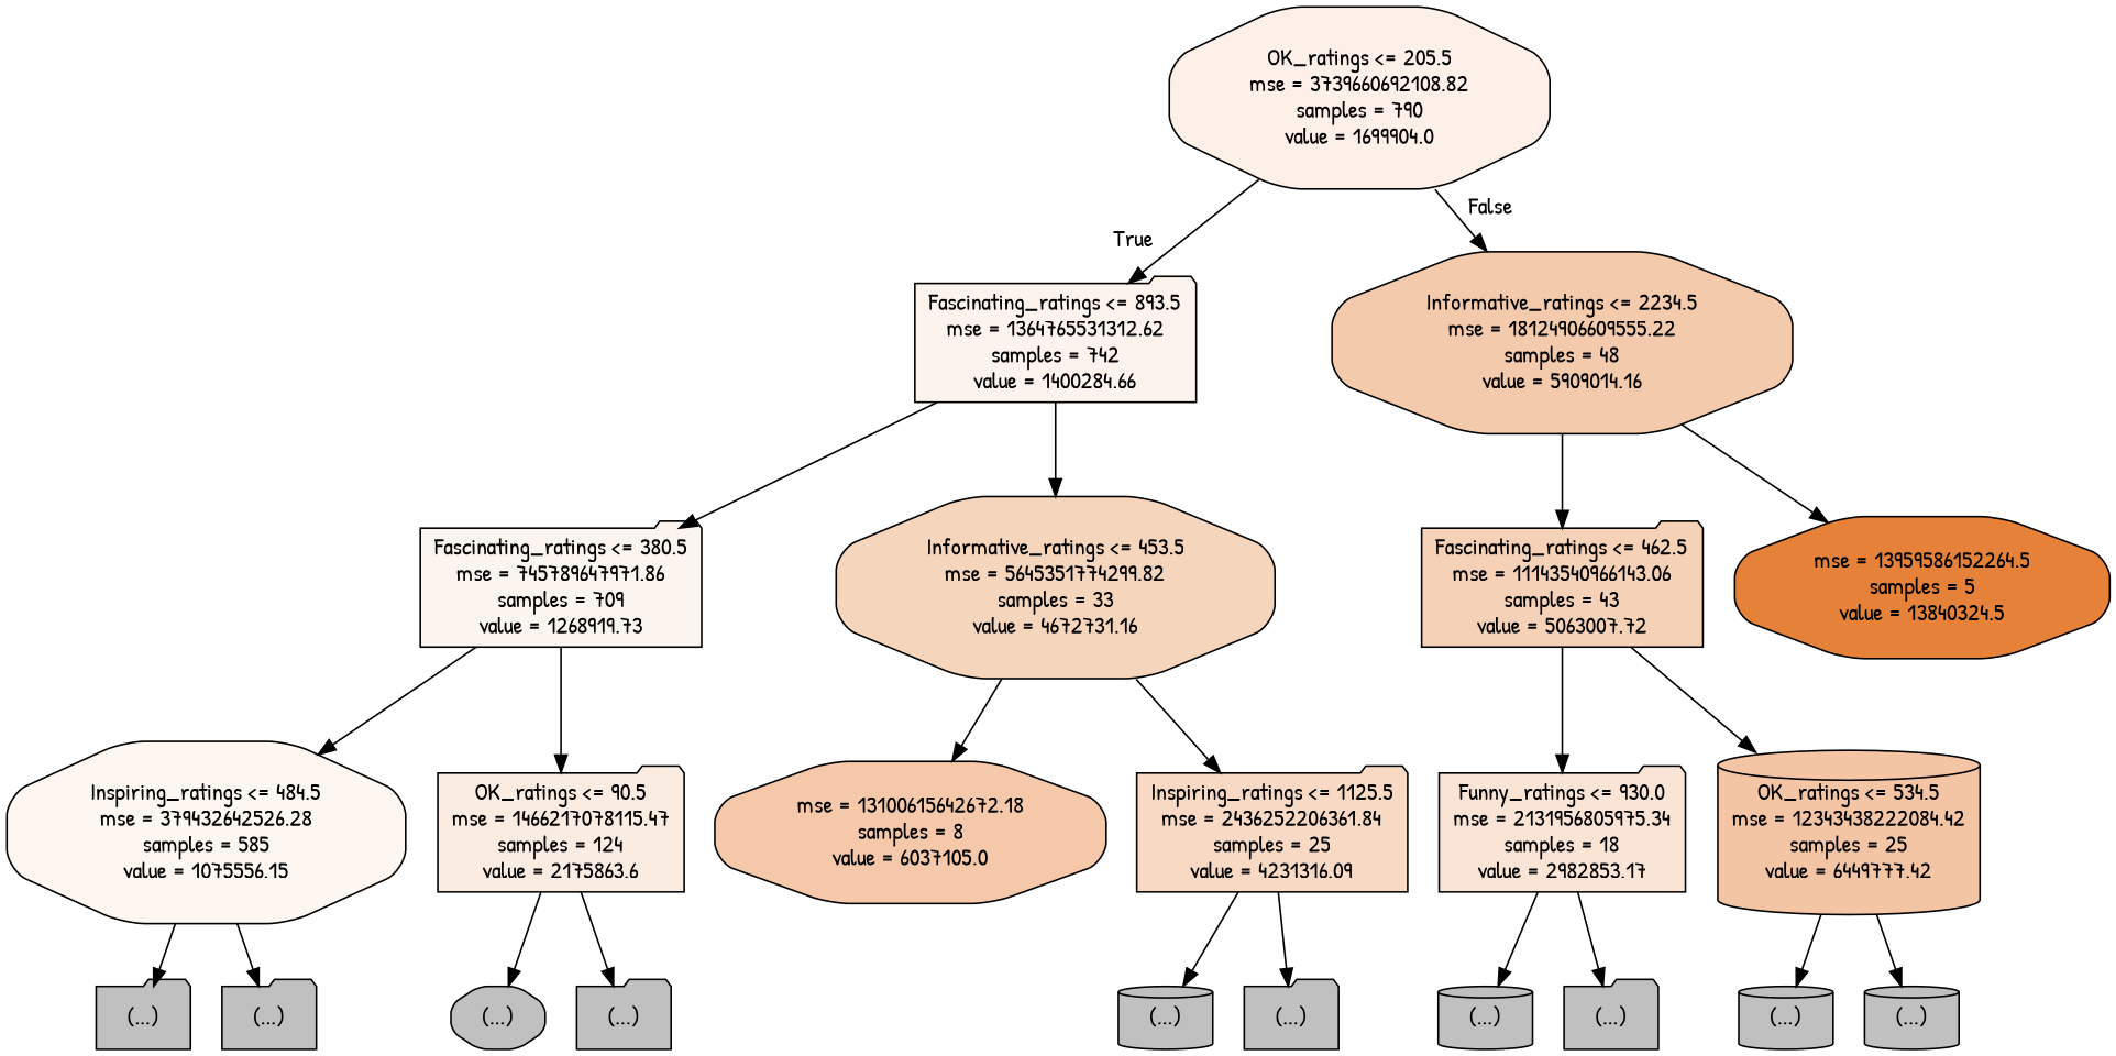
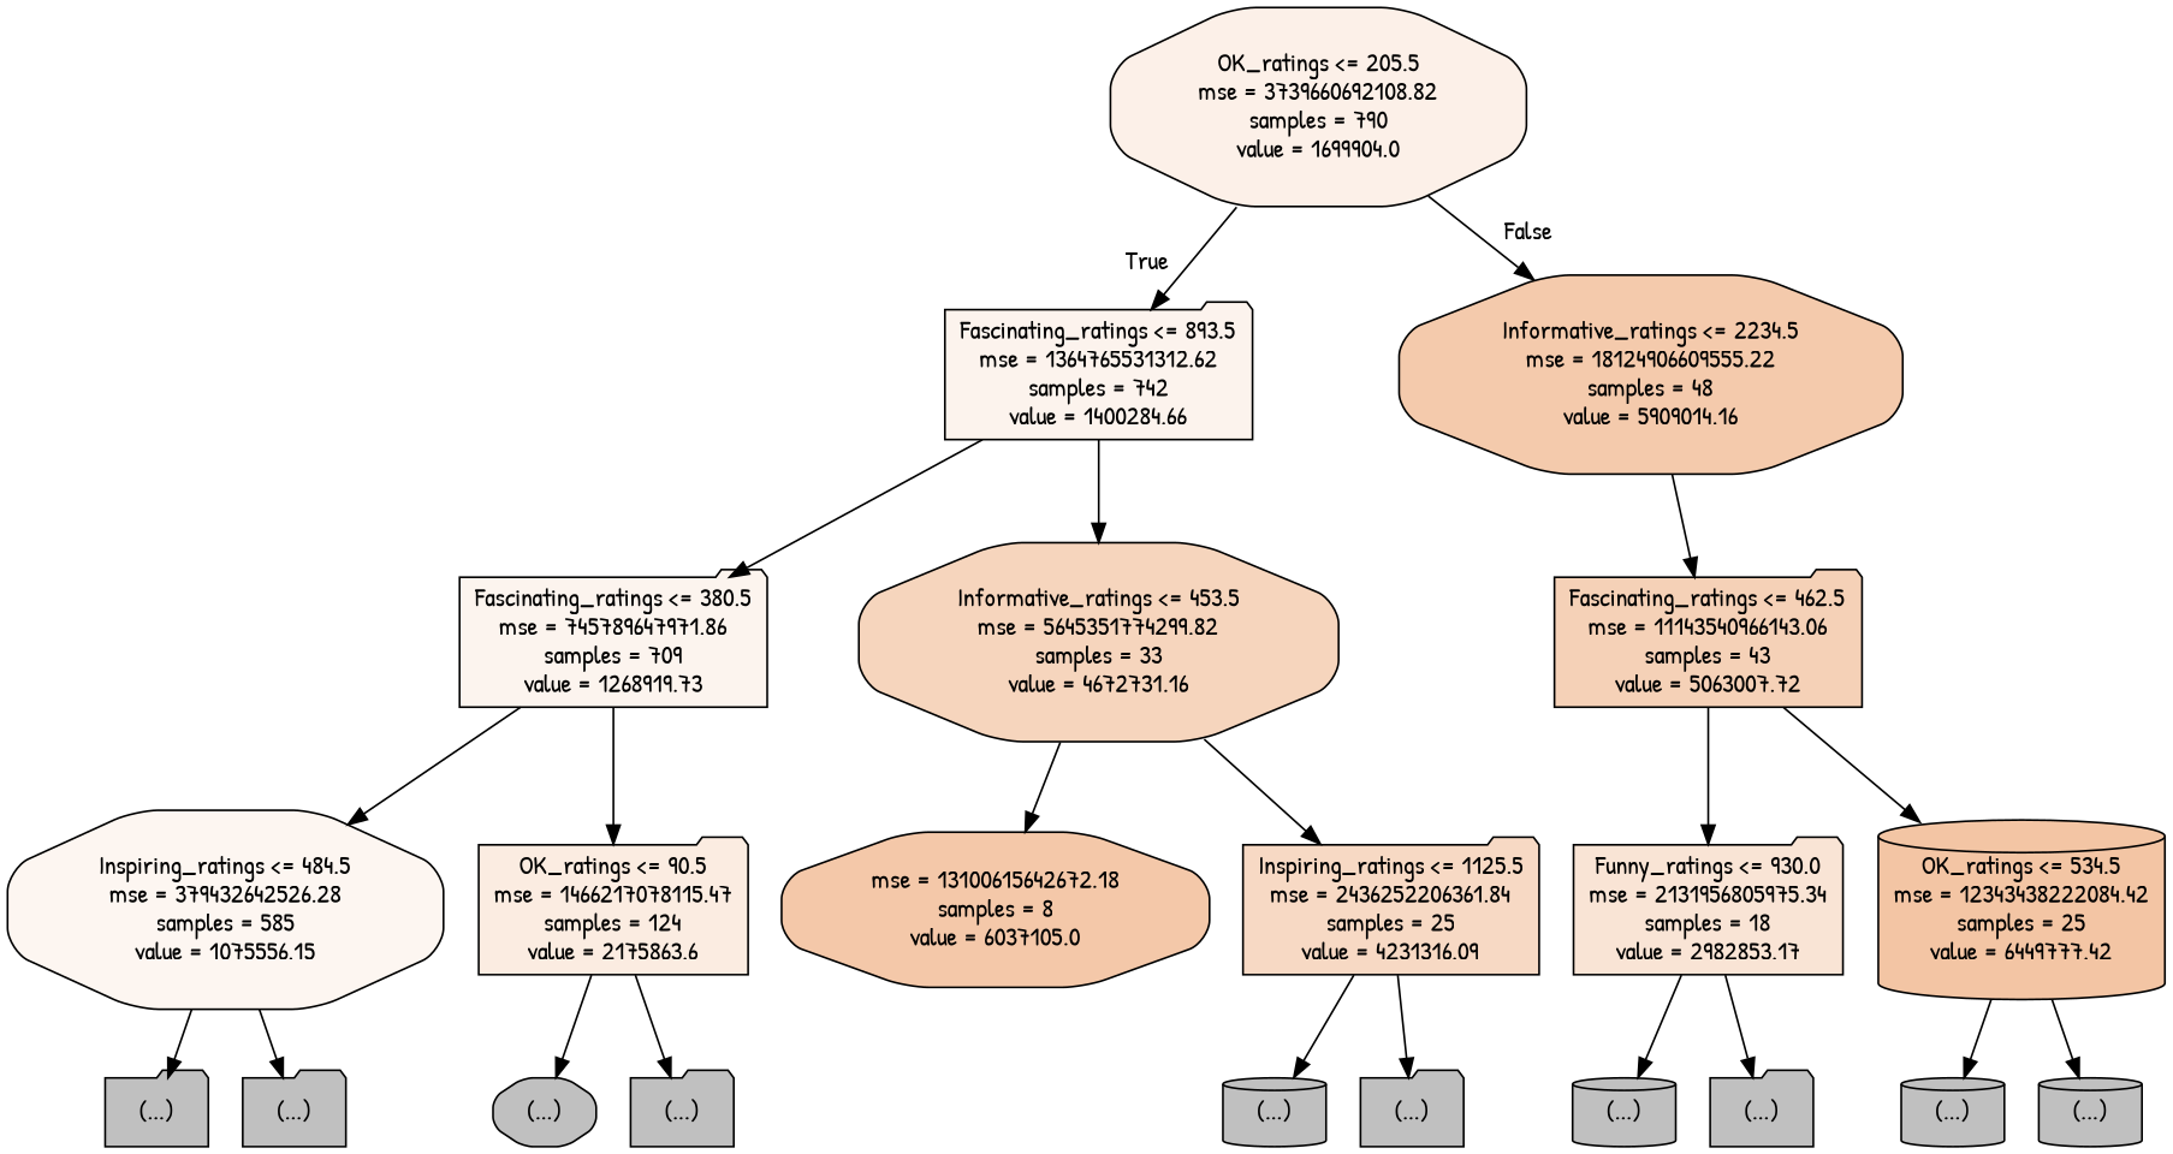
  digraph {
    fontname="Patrick Hand"
    node [color=black fillcolor="#C0C0C0" fontname="Patrick Hand" shape=folder style="filled, rounded"]
    edge [fontname="Patrick Hand"]
    n1 [fillcolor="#e581391d" label="OK_ratings <= 205.5\nmse = 3739660692108.82\nsamples = 790\nvalue = 1699904.0" shape=octagon]
    n2 [fillcolor="#e5813917" label="Fascinating_ratings <= 893.5\nmse = 1364765531312.62\nsamples = 742\nvalue = 1400284.66"]
    n3 [fillcolor="#e581396b" label="Informative_ratings <= 2234.5\nmse = 18124906609555.22\nsamples = 48\nvalue = 5909014.16" shape=octagon]
    n4 [fillcolor="#e5813915" label="Fascinating_ratings <= 380.5\nmse = 745789647971.86\nsamples = 709\nvalue = 1268919.73"]
    n5 [fillcolor="#e5813954" label="Informative_ratings <= 453.5\nmse = 5645351774299.82\nsamples = 33\nvalue = 4672731.16" shape=octagon]
    n6 [fillcolor="#e5813911" label="Inspiring_ratings <= 484.5\nmse = 379432642526.28\nsamples = 585\nvalue = 1075556.15" shape=octagon]
    n7 [fillcolor="#e5813926" label="OK_ratings <= 90.5\nmse = 1466217078115.47\nsamples = 124\nvalue = 2175863.6"]
    n8 [label="(...)"]
    n9 [label="(...)"]
    n10 [label="(...)" shape=octagon]
    n11 [label="(...)"]
    n12 [fillcolor="#e581396e" label="mse = 13100615642672.18\nsamples = 8\nvalue = 6037105.0" shape=octagon]
    n13 [fillcolor="#e581394c" label="Inspiring_ratings <= 1125.5\nmse = 2436252206361.84\nsamples = 25\nvalue = 4231316.09"]
    n14 [label="(...)" shape=cylinder]
    n15 [label="(...)"]
    n16 [fillcolor="#e581395c" label="Fascinating_ratings <= 462.5\nmse = 11143540966143.06\nsamples = 43\nvalue = 5063007.72"]
-   n17 [fillcolor="#e58139ff" label="mse = 13959586152264.5\nsamples = 5\nvalue = 13840324.5" shape=octagon]
    n18 [fillcolor="#e5813935" label="Funny_ratings <= 930.0\nmse = 2131956805975.34\nsamples = 18\nvalue = 2982853.17"]
    n19 [fillcolor="#e5813975" label="OK_ratings <= 534.5\nmse = 12343438222084.42\nsamples = 25\nvalue = 6449777.42" shape=cylinder]
    n20 [label="(...)" shape=cylinder]
    n21 [label="(...)"]
    n22 [label="(...)" shape=cylinder]
    n23 [label="(...)" shape=cylinder]
    n1 -> n2 [headlabel=True labelangle=45 labeldistance=2.5]
    n1 -> n3 [headlabel=False labelangle=-45 labeldistance=2.5]
    n2 -> n4
    n2 -> n5
    n3 -> n16
-   n3 -> n17
    n4 -> n6
    n4 -> n7
    n5 -> n12
    n5 -> n13
    n6 -> n8
    n6 -> n9
    n7 -> n10
    n7 -> n11
    n13 -> n14
    n13 -> n15
    n16 -> n18
    n16 -> n19
    n18 -> n20
    n18 -> n21
    n19 -> n22
    n19 -> n23
  }
